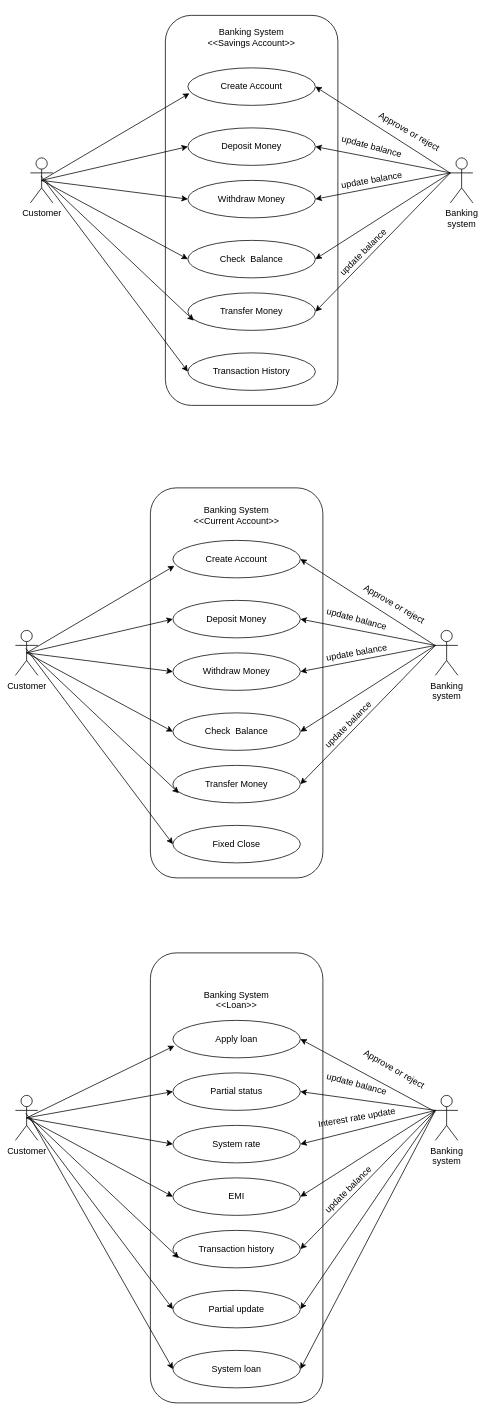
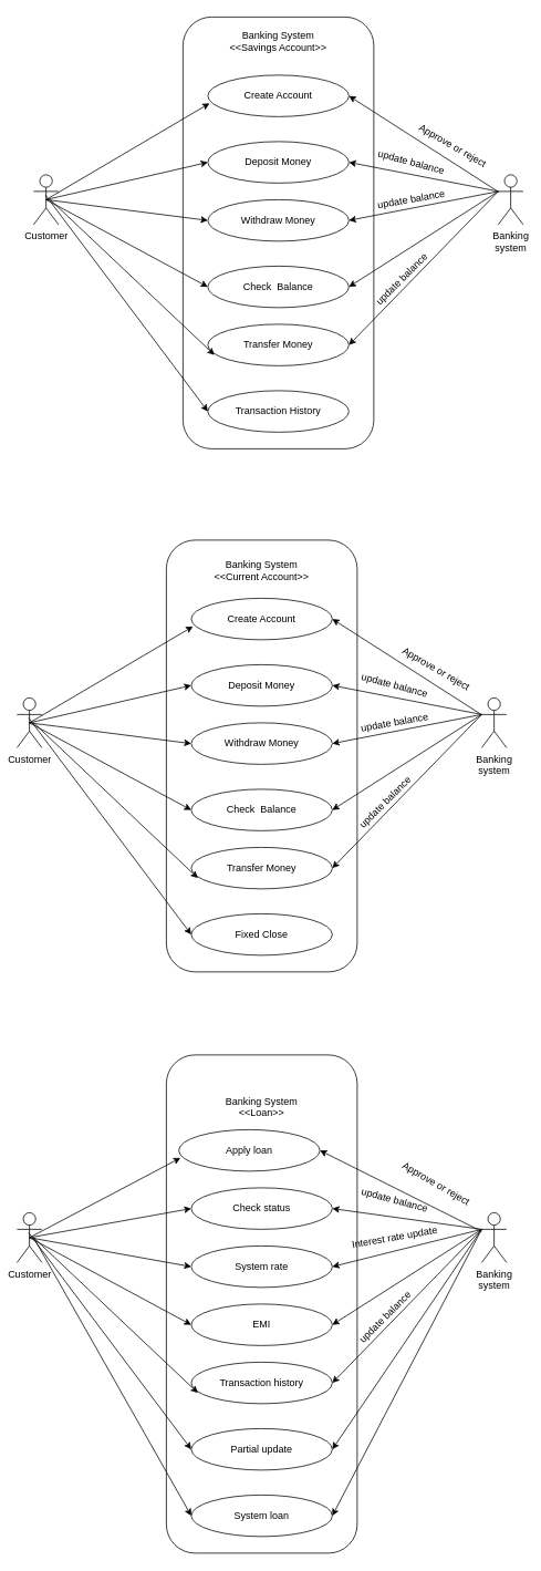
  <mxCell id="0" />
  <mxCell id="1" parent="0" />
  <mxCell id="2" value="Banking System&lt;br&gt;&amp;lt;&amp;lt;Savings Account&amp;gt;&amp;gt;&lt;br&gt;&lt;br&gt;&lt;br&gt;&lt;br&gt;&lt;br&gt;&lt;br&gt;&lt;br&gt;&lt;br&gt;&lt;br&gt;&lt;br&gt;&lt;br&gt;&lt;br&gt;&lt;br&gt;&lt;br&gt;&lt;br&gt;&lt;br&gt;&lt;br&gt;&lt;br&gt;&lt;br&gt;&lt;br&gt;&lt;br&gt;&lt;br&gt;&lt;br&gt;&lt;br&gt;&lt;br&gt;&lt;br&gt;&lt;br&gt;&lt;br&gt;&lt;br&gt;&lt;br&gt;&lt;br&gt;&lt;br&gt;&lt;br&gt;" style="rounded=1;whiteSpace=wrap;html=1;" vertex="1" parent="1"><mxGeometry x="220" y="20" width="230" height="520" as="geometry" /></mxCell>
  <mxCell id="3" value="Customer" style="shape=umlActor;verticalLabelPosition=bottom;verticalAlign=top;html=1;outlineConnect=0;" vertex="1" parent="1"><mxGeometry x="40" y="210" width="30" height="60" as="geometry" /></mxCell>
  <mxCell id="4" value="Create Account" style="ellipse;whiteSpace=wrap;html=1;" vertex="1" parent="1"><mxGeometry x="250" y="90" width="170" height="50" as="geometry" /></mxCell>
  <mxCell id="5" value="Deposit Money" style="ellipse;whiteSpace=wrap;html=1;" vertex="1" parent="1"><mxGeometry x="250" y="170" width="170" height="50" as="geometry" /></mxCell>
  <mxCell id="6" value="Withdraw Money" style="ellipse;whiteSpace=wrap;html=1;" vertex="1" parent="1"><mxGeometry x="250" y="240" width="170" height="50" as="geometry" /></mxCell>
  <mxCell id="7" value="Check&amp;nbsp; Balance" style="ellipse;whiteSpace=wrap;html=1;" vertex="1" parent="1"><mxGeometry x="250" y="320" width="170" height="50" as="geometry" /></mxCell>
  <mxCell id="8" value="Transaction History" style="ellipse;whiteSpace=wrap;html=1;" vertex="1" parent="1"><mxGeometry x="250" y="470" width="170" height="50" as="geometry" /></mxCell>
  <mxCell id="9" value="Transfer Money" style="ellipse;whiteSpace=wrap;html=1;" vertex="1" parent="1"><mxGeometry x="250" y="390" width="170" height="50" as="geometry" /></mxCell>
  <mxCell id="10" value="" style="endArrow=classic;html=1;rounded=0;entryX=0.012;entryY=0.68;entryDx=0;entryDy=0;entryPerimeter=0;exitX=0.5;exitY=0.5;exitDx=0;exitDy=0;exitPerimeter=0;" edge="1" parent="1" source="3" target="4"><mxGeometry width="50" height="50" relative="1" as="geometry"><mxPoint x="60" y="240" as="sourcePoint" /><mxPoint x="250" y="130" as="targetPoint" /></mxGeometry></mxCell>
  <mxCell id="11" value="" style="endArrow=classic;html=1;rounded=0;entryX=0;entryY=0.5;entryDx=0;entryDy=0;exitX=0.5;exitY=0.5;exitDx=0;exitDy=0;exitPerimeter=0;" edge="1" parent="1" source="3" target="6"><mxGeometry width="50" height="50" relative="1" as="geometry"><mxPoint x="60" y="240" as="sourcePoint" /><mxPoint x="250" y="260" as="targetPoint" /></mxGeometry></mxCell>
  <mxCell id="12" value="" style="endArrow=classic;html=1;rounded=0;entryX=0;entryY=0.5;entryDx=0;entryDy=0;exitX=0.5;exitY=0.5;exitDx=0;exitDy=0;exitPerimeter=0;" edge="1" parent="1" source="3" target="7"><mxGeometry width="50" height="50" relative="1" as="geometry"><mxPoint x="60" y="240" as="sourcePoint" /><mxPoint x="320" y="270" as="targetPoint" /></mxGeometry></mxCell>
  <mxCell id="13" value="" style="endArrow=classic;html=1;rounded=0;entryX=0.047;entryY=0.74;entryDx=0;entryDy=0;entryPerimeter=0;" edge="1" parent="1" target="9"><mxGeometry width="50" height="50" relative="1" as="geometry"><mxPoint x="60" y="240" as="sourcePoint" /><mxPoint x="320" y="270" as="targetPoint" /></mxGeometry></mxCell>
  <mxCell id="14" value="" style="endArrow=classic;html=1;rounded=0;entryX=0;entryY=0.5;entryDx=0;entryDy=0;exitX=0.467;exitY=0.4;exitDx=0;exitDy=0;exitPerimeter=0;" edge="1" parent="1" source="3" target="8"><mxGeometry width="50" height="50" relative="1" as="geometry"><mxPoint x="60" y="240" as="sourcePoint" /><mxPoint x="100" y="420" as="targetPoint" /></mxGeometry></mxCell>
  <mxCell id="15" value="" style="endArrow=classic;html=1;rounded=0;entryX=0;entryY=0.5;entryDx=0;entryDy=0;exitX=0.5;exitY=0.5;exitDx=0;exitDy=0;exitPerimeter=0;" edge="1" parent="1" source="3" target="5"><mxGeometry width="50" height="50" relative="1" as="geometry"><mxPoint x="60" y="240" as="sourcePoint" /><mxPoint x="320" y="270" as="targetPoint" /></mxGeometry></mxCell>
  <mxCell id="16" value="Banking&lt;br&gt;system" style="shape=umlActor;verticalLabelPosition=bottom;verticalAlign=top;html=1;outlineConnect=0;" vertex="1" parent="1"><mxGeometry x="600" y="210" width="30" height="60" as="geometry" /></mxCell>
  <mxCell id="17" value="" style="endArrow=classic;html=1;rounded=0;entryX=1;entryY=0.5;entryDx=0;entryDy=0;" edge="1" parent="1" source="16" target="4"><mxGeometry width="50" height="50" relative="1" as="geometry"><mxPoint x="340" y="260" as="sourcePoint" /><mxPoint x="390" y="210" as="targetPoint" /></mxGeometry></mxCell>
  <mxCell id="18" value="" style="endArrow=classic;html=1;rounded=0;entryX=1;entryY=0.5;entryDx=0;entryDy=0;" edge="1" parent="1" target="5"><mxGeometry width="50" height="50" relative="1" as="geometry"><mxPoint x="600" y="230" as="sourcePoint" /><mxPoint x="390" y="210" as="targetPoint" /></mxGeometry></mxCell>
  <mxCell id="19" value="" style="endArrow=classic;html=1;rounded=0;entryX=1;entryY=0.5;entryDx=0;entryDy=0;" edge="1" parent="1" target="6"><mxGeometry width="50" height="50" relative="1" as="geometry"><mxPoint x="600" y="230" as="sourcePoint" /><mxPoint x="390" y="210" as="targetPoint" /></mxGeometry></mxCell>
  <mxCell id="20" value="" style="endArrow=classic;html=1;rounded=0;entryX=1;entryY=0.5;entryDx=0;entryDy=0;" edge="1" parent="1" target="7"><mxGeometry width="50" height="50" relative="1" as="geometry"><mxPoint x="600" y="230" as="sourcePoint" /><mxPoint x="390" y="350" as="targetPoint" /></mxGeometry></mxCell>
  <mxCell id="21" value="" style="endArrow=classic;html=1;rounded=0;entryX=1;entryY=0.5;entryDx=0;entryDy=0;" edge="1" parent="1" target="9"><mxGeometry width="50" height="50" relative="1" as="geometry"><mxPoint x="600" y="230" as="sourcePoint" /><mxPoint x="390" y="350" as="targetPoint" /></mxGeometry></mxCell>
  <mxCell id="22" value="Approve or reject" style="text;html=1;align=center;verticalAlign=middle;resizable=0;points=[];autosize=1;strokeColor=none;fillColor=none;rotation=30;" vertex="1" parent="1"><mxGeometry x="490" y="160" width="110" height="30" as="geometry" /></mxCell>
  <mxCell id="23" value="update balance" style="text;html=1;align=center;verticalAlign=middle;resizable=0;points=[];autosize=1;strokeColor=none;fillColor=none;rotation=-10;" vertex="1" parent="1"><mxGeometry x="440" y="225" width="110" height="30" as="geometry" /></mxCell>
  <mxCell id="24" value="update balance" style="text;html=1;align=center;verticalAlign=middle;resizable=0;points=[];autosize=1;strokeColor=none;fillColor=none;rotation=15;" vertex="1" parent="1"><mxGeometry x="440" y="180" width="110" height="30" as="geometry" /></mxCell>
  <mxCell id="25" value="update balance&amp;nbsp;" style="text;html=1;align=center;verticalAlign=middle;resizable=0;points=[];autosize=1;strokeColor=none;fillColor=none;rotation=-45;" vertex="1" parent="1"><mxGeometry x="430" y="320" width="110" height="30" as="geometry" /></mxCell>
  <mxCell id="26" value="Banking System&lt;br&gt;&amp;lt;&amp;lt;Current Account&amp;gt;&amp;gt;&lt;br&gt;&lt;br&gt;&lt;br&gt;&lt;br&gt;&lt;br&gt;&lt;br&gt;&lt;br&gt;&lt;br&gt;&lt;br&gt;&lt;br&gt;&lt;br&gt;&lt;br&gt;&lt;br&gt;&lt;br&gt;&lt;br&gt;&lt;br&gt;&lt;br&gt;&lt;br&gt;&lt;br&gt;&lt;br&gt;&lt;br&gt;&lt;br&gt;&lt;br&gt;&lt;br&gt;&lt;br&gt;&lt;br&gt;&lt;br&gt;&lt;br&gt;&lt;br&gt;&lt;br&gt;&lt;br&gt;&lt;br&gt;" style="rounded=1;whiteSpace=wrap;html=1;" vertex="1" parent="1"><mxGeometry x="200" y="650" width="230" height="520" as="geometry" /></mxCell>
  <mxCell id="27" value="Customer" style="shape=umlActor;verticalLabelPosition=bottom;verticalAlign=top;html=1;outlineConnect=0;" vertex="1" parent="1"><mxGeometry x="20" y="840" width="30" height="60" as="geometry" /></mxCell>
  <mxCell id="28" value="Create Account" style="ellipse;whiteSpace=wrap;html=1;" vertex="1" parent="1"><mxGeometry x="230" y="720" width="170" height="50" as="geometry" /></mxCell>
  <mxCell id="29" value="Deposit Money" style="ellipse;whiteSpace=wrap;html=1;" vertex="1" parent="1"><mxGeometry x="230" y="800" width="170" height="50" as="geometry" /></mxCell>
  <mxCell id="30" value="Withdraw Money" style="ellipse;whiteSpace=wrap;html=1;" vertex="1" parent="1"><mxGeometry x="230" y="870" width="170" height="50" as="geometry" /></mxCell>
  <mxCell id="31" value="Check&amp;nbsp; Balance" style="ellipse;whiteSpace=wrap;html=1;" vertex="1" parent="1"><mxGeometry x="230" y="950" width="170" height="50" as="geometry" /></mxCell>
  <mxCell id="32" value="Fixed Close" style="ellipse;whiteSpace=wrap;html=1;" vertex="1" parent="1"><mxGeometry x="230" y="1100" width="170" height="50" as="geometry" /></mxCell>
  <mxCell id="33" value="Transfer Money" style="ellipse;whiteSpace=wrap;html=1;" vertex="1" parent="1"><mxGeometry x="230" y="1020" width="170" height="50" as="geometry" /></mxCell>
  <mxCell id="34" value="" style="endArrow=classic;html=1;rounded=0;entryX=0.012;entryY=0.68;entryDx=0;entryDy=0;entryPerimeter=0;exitX=0.5;exitY=0.5;exitDx=0;exitDy=0;exitPerimeter=0;" edge="1" parent="1" source="27" target="28"><mxGeometry width="50" height="50" relative="1" as="geometry"><mxPoint x="40" y="870" as="sourcePoint" /><mxPoint x="230" y="760" as="targetPoint" /></mxGeometry></mxCell>
  <mxCell id="35" value="" style="endArrow=classic;html=1;rounded=0;entryX=0;entryY=0.5;entryDx=0;entryDy=0;exitX=0.5;exitY=0.5;exitDx=0;exitDy=0;exitPerimeter=0;" edge="1" parent="1" source="27" target="30"><mxGeometry width="50" height="50" relative="1" as="geometry"><mxPoint x="40" y="870" as="sourcePoint" /><mxPoint x="230" y="890" as="targetPoint" /></mxGeometry></mxCell>
  <mxCell id="36" value="" style="endArrow=classic;html=1;rounded=0;entryX=0;entryY=0.5;entryDx=0;entryDy=0;exitX=0.5;exitY=0.5;exitDx=0;exitDy=0;exitPerimeter=0;" edge="1" parent="1" source="27" target="31"><mxGeometry width="50" height="50" relative="1" as="geometry"><mxPoint x="40" y="870" as="sourcePoint" /><mxPoint x="300" y="900" as="targetPoint" /></mxGeometry></mxCell>
  <mxCell id="37" value="" style="endArrow=classic;html=1;rounded=0;entryX=0.047;entryY=0.74;entryDx=0;entryDy=0;entryPerimeter=0;" edge="1" parent="1" target="33"><mxGeometry width="50" height="50" relative="1" as="geometry"><mxPoint x="40" y="870" as="sourcePoint" /><mxPoint x="300" y="900" as="targetPoint" /></mxGeometry></mxCell>
  <mxCell id="38" value="" style="endArrow=classic;html=1;rounded=0;entryX=0;entryY=0.5;entryDx=0;entryDy=0;exitX=0.467;exitY=0.4;exitDx=0;exitDy=0;exitPerimeter=0;" edge="1" parent="1" source="27" target="32"><mxGeometry width="50" height="50" relative="1" as="geometry"><mxPoint x="40" y="870" as="sourcePoint" /><mxPoint x="80" y="1050" as="targetPoint" /></mxGeometry></mxCell>
  <mxCell id="39" value="" style="endArrow=classic;html=1;rounded=0;entryX=0;entryY=0.5;entryDx=0;entryDy=0;exitX=0.5;exitY=0.5;exitDx=0;exitDy=0;exitPerimeter=0;" edge="1" parent="1" source="27" target="29"><mxGeometry width="50" height="50" relative="1" as="geometry"><mxPoint x="40" y="870" as="sourcePoint" /><mxPoint x="300" y="900" as="targetPoint" /></mxGeometry></mxCell>
  <mxCell id="40" value="Banking&lt;br&gt;system" style="shape=umlActor;verticalLabelPosition=bottom;verticalAlign=top;html=1;outlineConnect=0;" vertex="1" parent="1"><mxGeometry x="580" y="840" width="30" height="60" as="geometry" /></mxCell>
  <mxCell id="41" value="" style="endArrow=classic;html=1;rounded=0;entryX=1;entryY=0.5;entryDx=0;entryDy=0;" edge="1" parent="1" source="40" target="28"><mxGeometry width="50" height="50" relative="1" as="geometry"><mxPoint x="320" y="890" as="sourcePoint" /><mxPoint x="370" y="840" as="targetPoint" /></mxGeometry></mxCell>
  <mxCell id="42" value="" style="endArrow=classic;html=1;rounded=0;entryX=1;entryY=0.5;entryDx=0;entryDy=0;" edge="1" parent="1" target="29"><mxGeometry width="50" height="50" relative="1" as="geometry"><mxPoint x="580" y="860" as="sourcePoint" /><mxPoint x="370" y="840" as="targetPoint" /></mxGeometry></mxCell>
  <mxCell id="43" value="" style="endArrow=classic;html=1;rounded=0;entryX=1;entryY=0.5;entryDx=0;entryDy=0;" edge="1" parent="1" target="30"><mxGeometry width="50" height="50" relative="1" as="geometry"><mxPoint x="580" y="860" as="sourcePoint" /><mxPoint x="370" y="840" as="targetPoint" /></mxGeometry></mxCell>
  <mxCell id="44" value="" style="endArrow=classic;html=1;rounded=0;entryX=1;entryY=0.5;entryDx=0;entryDy=0;" edge="1" parent="1" target="31"><mxGeometry width="50" height="50" relative="1" as="geometry"><mxPoint x="580" y="860" as="sourcePoint" /><mxPoint x="370" y="980" as="targetPoint" /></mxGeometry></mxCell>
  <mxCell id="45" value="" style="endArrow=classic;html=1;rounded=0;entryX=1;entryY=0.5;entryDx=0;entryDy=0;" edge="1" parent="1" target="33"><mxGeometry width="50" height="50" relative="1" as="geometry"><mxPoint x="580" y="860" as="sourcePoint" /><mxPoint x="370" y="980" as="targetPoint" /></mxGeometry></mxCell>
  <mxCell id="46" value="Approve or reject" style="text;html=1;align=center;verticalAlign=middle;resizable=0;points=[];autosize=1;strokeColor=none;fillColor=none;rotation=30;" vertex="1" parent="1"><mxGeometry x="470" y="790" width="110" height="30" as="geometry" /></mxCell>
  <mxCell id="47" value="update balance" style="text;html=1;align=center;verticalAlign=middle;resizable=0;points=[];autosize=1;strokeColor=none;fillColor=none;rotation=-10;" vertex="1" parent="1"><mxGeometry x="420" y="855" width="110" height="30" as="geometry" /></mxCell>
  <mxCell id="48" value="update balance" style="text;html=1;align=center;verticalAlign=middle;resizable=0;points=[];autosize=1;strokeColor=none;fillColor=none;rotation=15;" vertex="1" parent="1"><mxGeometry x="420" y="810" width="110" height="30" as="geometry" /></mxCell>
  <mxCell id="49" value="update balance&amp;nbsp;" style="text;html=1;align=center;verticalAlign=middle;resizable=0;points=[];autosize=1;strokeColor=none;fillColor=none;rotation=-45;" vertex="1" parent="1"><mxGeometry x="410" y="950" width="110" height="30" as="geometry" /></mxCell>
  <mxCell id="50" value="Banking System&lt;br&gt;&amp;lt;&amp;lt;Loan&amp;gt;&amp;gt;&lt;br&gt;&lt;br&gt;&lt;br&gt;&lt;br&gt;&lt;br&gt;&lt;br&gt;&lt;br&gt;&lt;br&gt;&lt;br&gt;&lt;br&gt;&lt;br&gt;&lt;br&gt;&lt;br&gt;&lt;br&gt;&lt;br&gt;&lt;br&gt;&lt;br&gt;&lt;br&gt;&lt;br&gt;&lt;br&gt;&lt;br&gt;&lt;br&gt;&lt;br&gt;&lt;br&gt;&lt;br&gt;&lt;br&gt;&lt;br&gt;&lt;br&gt;&lt;br&gt;&lt;br&gt;&lt;br&gt;&lt;br&gt;&lt;br&gt;&lt;br&gt;" style="rounded=1;whiteSpace=wrap;html=1;" vertex="1" parent="1"><mxGeometry x="200" y="1270" width="230" height="600" as="geometry" /></mxCell>
  <mxCell id="51" value="Customer" style="shape=umlActor;verticalLabelPosition=bottom;verticalAlign=top;html=1;outlineConnect=0;" vertex="1" parent="1"><mxGeometry x="20" y="1460" width="30" height="60" as="geometry" /></mxCell>
- <mxCell id="52" value="Apply loan" style="ellipse;whiteSpace=wrap;html=1;" vertex="1" parent="1"><mxGeometry x="230" y="1360" width="170" height="50" as="geometry" /></mxCell>
- <mxCell id="53" value="Partial status" style="ellipse;whiteSpace=wrap;html=1;" vertex="1" parent="1"><mxGeometry x="230" y="1430" width="170" height="50" as="geometry" /></mxCell>
+ <mxCell id="52" value="Apply loan" style="ellipse;whiteSpace=wrap;html=1;" vertex="1" parent="1"><mxGeometry x="215" y="1360" width="170" height="50" as="geometry" /></mxCell>
+ <mxCell id="53" value="Check status" style="ellipse;whiteSpace=wrap;html=1;" vertex="1" parent="1"><mxGeometry x="230" y="1430" width="170" height="50" as="geometry" /></mxCell>
  <mxCell id="54" value="System rate" style="ellipse;whiteSpace=wrap;html=1;" vertex="1" parent="1"><mxGeometry x="230" y="1500" width="170" height="50" as="geometry" /></mxCell>
  <mxCell id="55" value="EMI" style="ellipse;whiteSpace=wrap;html=1;" vertex="1" parent="1"><mxGeometry x="230" y="1570" width="170" height="50" as="geometry" /></mxCell>
  <mxCell id="56" value="Partial update" style="ellipse;whiteSpace=wrap;html=1;" vertex="1" parent="1"><mxGeometry x="230" y="1720" width="170" height="50" as="geometry" /></mxCell>
  <mxCell id="57" value="Transaction history" style="ellipse;whiteSpace=wrap;html=1;" vertex="1" parent="1"><mxGeometry x="230" y="1640" width="170" height="50" as="geometry" /></mxCell>
  <mxCell id="58" value="" style="endArrow=classic;html=1;rounded=0;entryX=0.012;entryY=0.68;entryDx=0;entryDy=0;entryPerimeter=0;exitX=0.5;exitY=0.5;exitDx=0;exitDy=0;exitPerimeter=0;" edge="1" parent="1" source="51" target="52"><mxGeometry width="50" height="50" relative="1" as="geometry"><mxPoint x="40" y="1490" as="sourcePoint" /><mxPoint x="230" y="1380" as="targetPoint" /></mxGeometry></mxCell>
  <mxCell id="59" value="" style="endArrow=classic;html=1;rounded=0;entryX=0;entryY=0.5;entryDx=0;entryDy=0;exitX=0.5;exitY=0.5;exitDx=0;exitDy=0;exitPerimeter=0;" edge="1" parent="1" source="51" target="54"><mxGeometry width="50" height="50" relative="1" as="geometry"><mxPoint x="40" y="1490" as="sourcePoint" /><mxPoint x="230" y="1510" as="targetPoint" /></mxGeometry></mxCell>
  <mxCell id="60" value="" style="endArrow=classic;html=1;rounded=0;entryX=0;entryY=0.5;entryDx=0;entryDy=0;exitX=0.5;exitY=0.5;exitDx=0;exitDy=0;exitPerimeter=0;" edge="1" parent="1" source="51" target="55"><mxGeometry width="50" height="50" relative="1" as="geometry"><mxPoint x="40" y="1490" as="sourcePoint" /><mxPoint x="300" y="1520" as="targetPoint" /></mxGeometry></mxCell>
  <mxCell id="61" value="" style="endArrow=classic;html=1;rounded=0;entryX=0.047;entryY=0.74;entryDx=0;entryDy=0;entryPerimeter=0;" edge="1" parent="1" target="57"><mxGeometry width="50" height="50" relative="1" as="geometry"><mxPoint x="40" y="1490" as="sourcePoint" /><mxPoint x="300" y="1520" as="targetPoint" /></mxGeometry></mxCell>
  <mxCell id="62" value="" style="endArrow=classic;html=1;rounded=0;entryX=0;entryY=0.5;entryDx=0;entryDy=0;exitX=0.467;exitY=0.4;exitDx=0;exitDy=0;exitPerimeter=0;" edge="1" parent="1" source="51" target="56"><mxGeometry width="50" height="50" relative="1" as="geometry"><mxPoint x="40" y="1490" as="sourcePoint" /><mxPoint x="80" y="1670" as="targetPoint" /></mxGeometry></mxCell>
  <mxCell id="63" value="" style="endArrow=classic;html=1;rounded=0;entryX=0;entryY=0.5;entryDx=0;entryDy=0;exitX=0.5;exitY=0.5;exitDx=0;exitDy=0;exitPerimeter=0;" edge="1" parent="1" source="51" target="53"><mxGeometry width="50" height="50" relative="1" as="geometry"><mxPoint x="40" y="1490" as="sourcePoint" /><mxPoint x="300" y="1520" as="targetPoint" /></mxGeometry></mxCell>
  <mxCell id="64" value="Banking&lt;br&gt;system" style="shape=umlActor;verticalLabelPosition=bottom;verticalAlign=top;html=1;outlineConnect=0;" vertex="1" parent="1"><mxGeometry x="580" y="1460" width="30" height="60" as="geometry" /></mxCell>
  <mxCell id="65" value="" style="endArrow=classic;html=1;rounded=0;entryX=1;entryY=0.5;entryDx=0;entryDy=0;" edge="1" parent="1" source="64" target="52"><mxGeometry width="50" height="50" relative="1" as="geometry"><mxPoint x="320" y="1510" as="sourcePoint" /><mxPoint x="370" y="1460" as="targetPoint" /></mxGeometry></mxCell>
  <mxCell id="66" value="" style="endArrow=classic;html=1;rounded=0;entryX=1;entryY=0.5;entryDx=0;entryDy=0;" edge="1" parent="1" target="53"><mxGeometry width="50" height="50" relative="1" as="geometry"><mxPoint x="580" y="1480" as="sourcePoint" /><mxPoint x="370" y="1460" as="targetPoint" /></mxGeometry></mxCell>
  <mxCell id="67" value="" style="endArrow=classic;html=1;rounded=0;entryX=1;entryY=0.5;entryDx=0;entryDy=0;" edge="1" parent="1" target="54"><mxGeometry width="50" height="50" relative="1" as="geometry"><mxPoint x="580" y="1480" as="sourcePoint" /><mxPoint x="370" y="1460" as="targetPoint" /></mxGeometry></mxCell>
  <mxCell id="68" value="" style="endArrow=classic;html=1;rounded=0;entryX=1;entryY=0.5;entryDx=0;entryDy=0;" edge="1" parent="1" target="55"><mxGeometry width="50" height="50" relative="1" as="geometry"><mxPoint x="580" y="1480" as="sourcePoint" /><mxPoint x="370" y="1600" as="targetPoint" /></mxGeometry></mxCell>
  <mxCell id="69" value="" style="endArrow=classic;html=1;rounded=0;entryX=1;entryY=0.5;entryDx=0;entryDy=0;" edge="1" parent="1" target="57"><mxGeometry width="50" height="50" relative="1" as="geometry"><mxPoint x="580" y="1480" as="sourcePoint" /><mxPoint x="370" y="1600" as="targetPoint" /></mxGeometry></mxCell>
  <mxCell id="70" value="Approve or reject" style="text;html=1;align=center;verticalAlign=middle;resizable=0;points=[];autosize=1;strokeColor=none;fillColor=none;rotation=30;" vertex="1" parent="1"><mxGeometry x="470" y="1410" width="110" height="30" as="geometry" /></mxCell>
  <mxCell id="71" value="Interest rate update" style="text;html=1;align=center;verticalAlign=middle;resizable=0;points=[];autosize=1;strokeColor=none;fillColor=none;rotation=-10;" vertex="1" parent="1"><mxGeometry x="410" y="1475" width="130" height="30" as="geometry" /></mxCell>
  <mxCell id="72" value="update balance" style="text;html=1;align=center;verticalAlign=middle;resizable=0;points=[];autosize=1;strokeColor=none;fillColor=none;rotation=15;" vertex="1" parent="1"><mxGeometry x="420" y="1430" width="110" height="30" as="geometry" /></mxCell>
  <mxCell id="73" value="update balance&amp;nbsp;" style="text;html=1;align=center;verticalAlign=middle;resizable=0;points=[];autosize=1;strokeColor=none;fillColor=none;rotation=-45;" vertex="1" parent="1"><mxGeometry x="410" y="1570" width="110" height="30" as="geometry" /></mxCell>
  <mxCell id="74" value="System loan" style="ellipse;whiteSpace=wrap;html=1;" vertex="1" parent="1"><mxGeometry x="230" y="1800" width="170" height="50" as="geometry" /></mxCell>
  <mxCell id="75" value="" style="endArrow=classic;html=1;rounded=0;entryX=0;entryY=0.5;entryDx=0;entryDy=0;" edge="1" parent="1" target="74"><mxGeometry width="50" height="50" relative="1" as="geometry"><mxPoint x="40" y="1490" as="sourcePoint" /><mxPoint x="410" y="1730" as="targetPoint" /></mxGeometry></mxCell>
  <mxCell id="76" value="" style="endArrow=classic;html=1;rounded=0;entryX=1;entryY=0.5;entryDx=0;entryDy=0;exitX=0;exitY=0.333;exitDx=0;exitDy=0;exitPerimeter=0;" edge="1" parent="1" source="64" target="56"><mxGeometry width="50" height="50" relative="1" as="geometry"><mxPoint x="580" y="1490" as="sourcePoint" /><mxPoint x="410" y="1730" as="targetPoint" /><Array as="points" /></mxGeometry></mxCell>
  <mxCell id="77" value="" style="endArrow=classic;html=1;rounded=0;entryX=1;entryY=0.5;entryDx=0;entryDy=0;exitX=0;exitY=0.333;exitDx=0;exitDy=0;exitPerimeter=0;" edge="1" parent="1" source="64" target="74"><mxGeometry width="50" height="50" relative="1" as="geometry"><mxPoint x="630" y="1657.778" as="sourcePoint" /><mxPoint x="410" y="1730" as="targetPoint" /></mxGeometry></mxCell>
